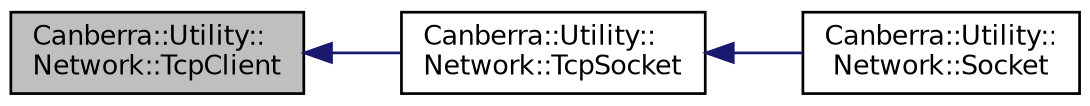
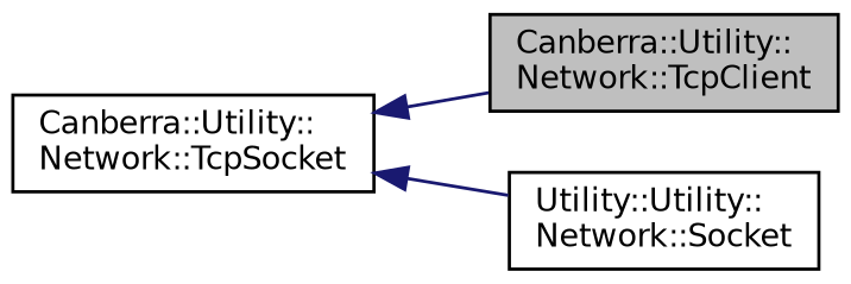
  digraph {
    rankdir=LR
    node [color=black fillcolor=white fontname=Helvetica fontsize=10 shape=record style=filled]
    edge [color=midnightblue dir=back fontname=Helvetica fontsize=10 labelfontname=Helvetica labelfontsize=10 style=solid]
    n1 [fillcolor=grey75 fontcolor=black height=0.2 label="Canberra::Utility::\lNetwork::TcpClient" width=0.4]
    n2 [height=0.2 label="Canberra::Utility::\lNetwork::TcpSocket" width=0.4]
-   n3 [height=0.2 label="Canberra::Utility::\lNetwork::Socket" width=0.4]
-   n1 -> n2
+   n3 [height=0.2 label="Utility::Utility::\lNetwork::Socket" width=0.4]
+   n2 -> n1
    n2 -> n3
  }
